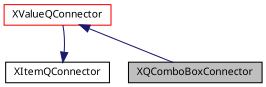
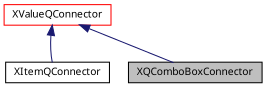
  digraph {
    node [color=black fillcolor=white fontname="FreeSans.ttf" fontsize=10 shape=record style=filled]
    edge [color=midnightblue dir=back fontname="FreeSans.ttf" fontsize=10 labelfontname="FreeSans.ttf" labelfontsize=10 style=solid]
    n1 [fillcolor=grey75 fontcolor=black height=0.2 label=XQComboBoxConnector width=0.4]
    n2 [height=0.2 label=XItemQConnector width=0.4]
    n3 [color=red height=0.2 label=XValueQConnector width=0.4]
    n3 -> n1
-   n2 -> n3
+   n3 -> n2
  }
